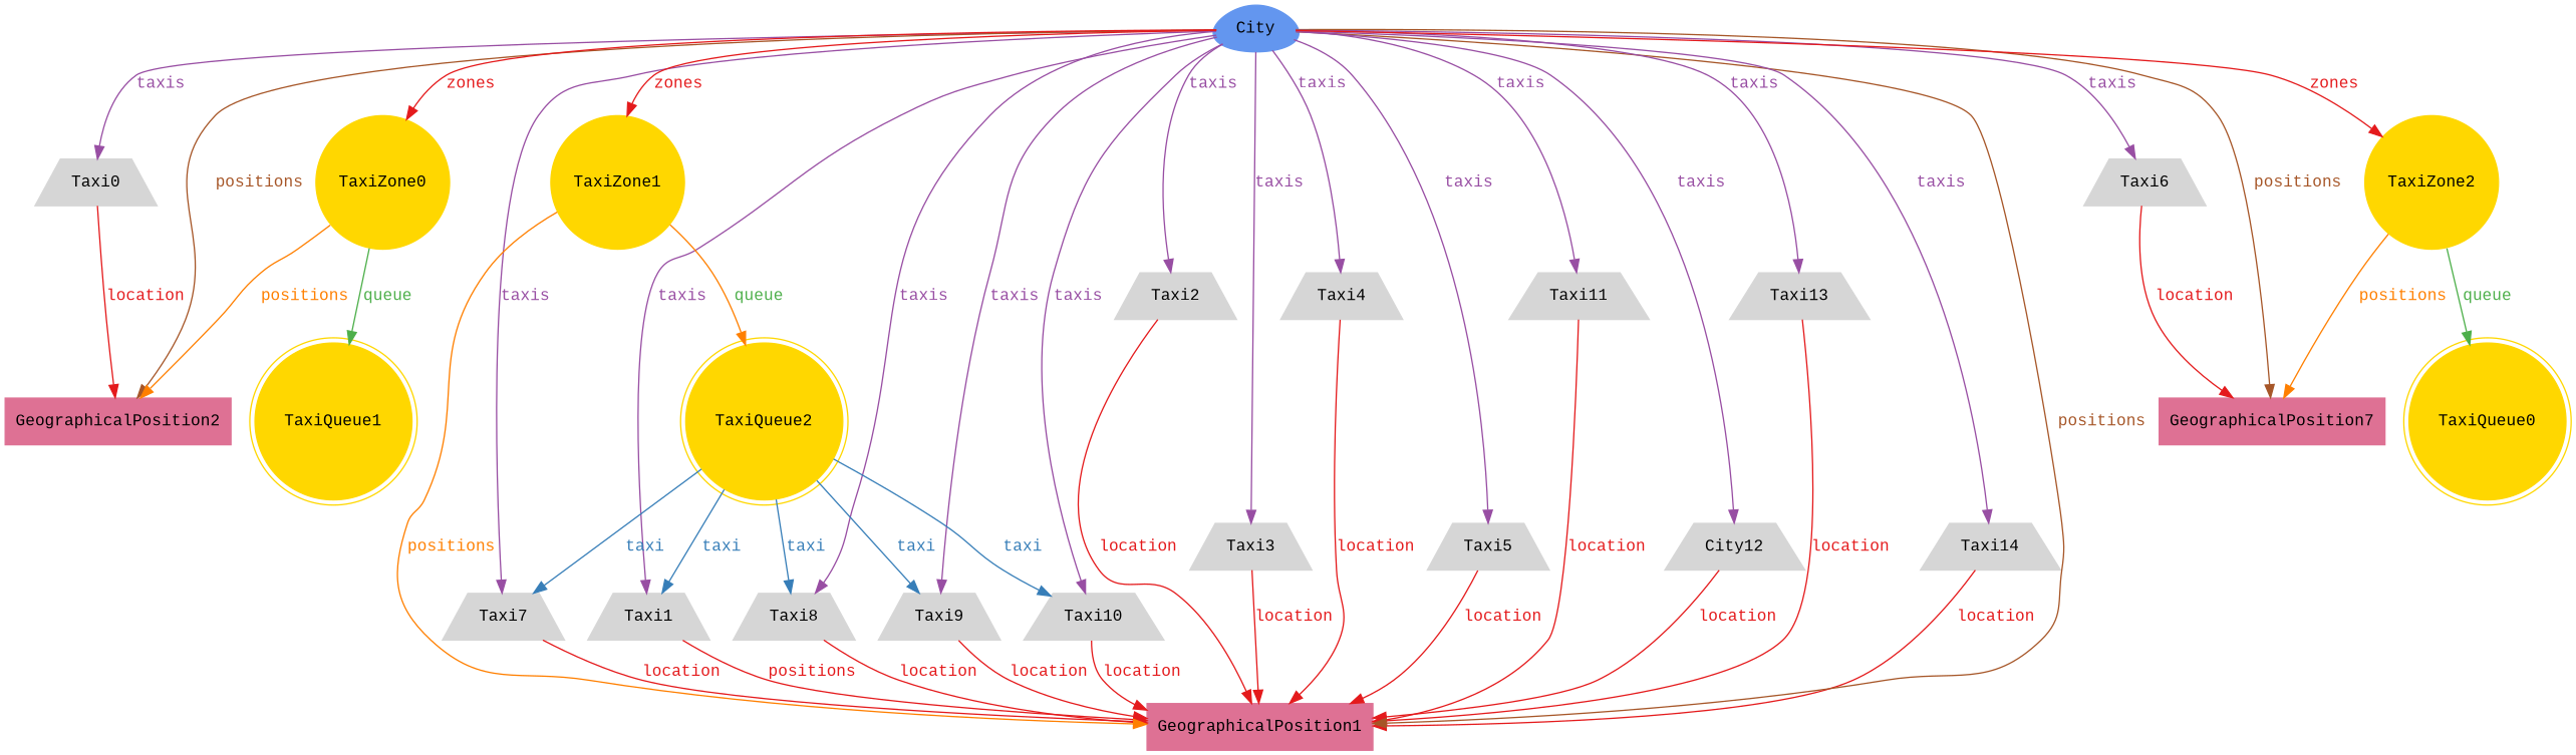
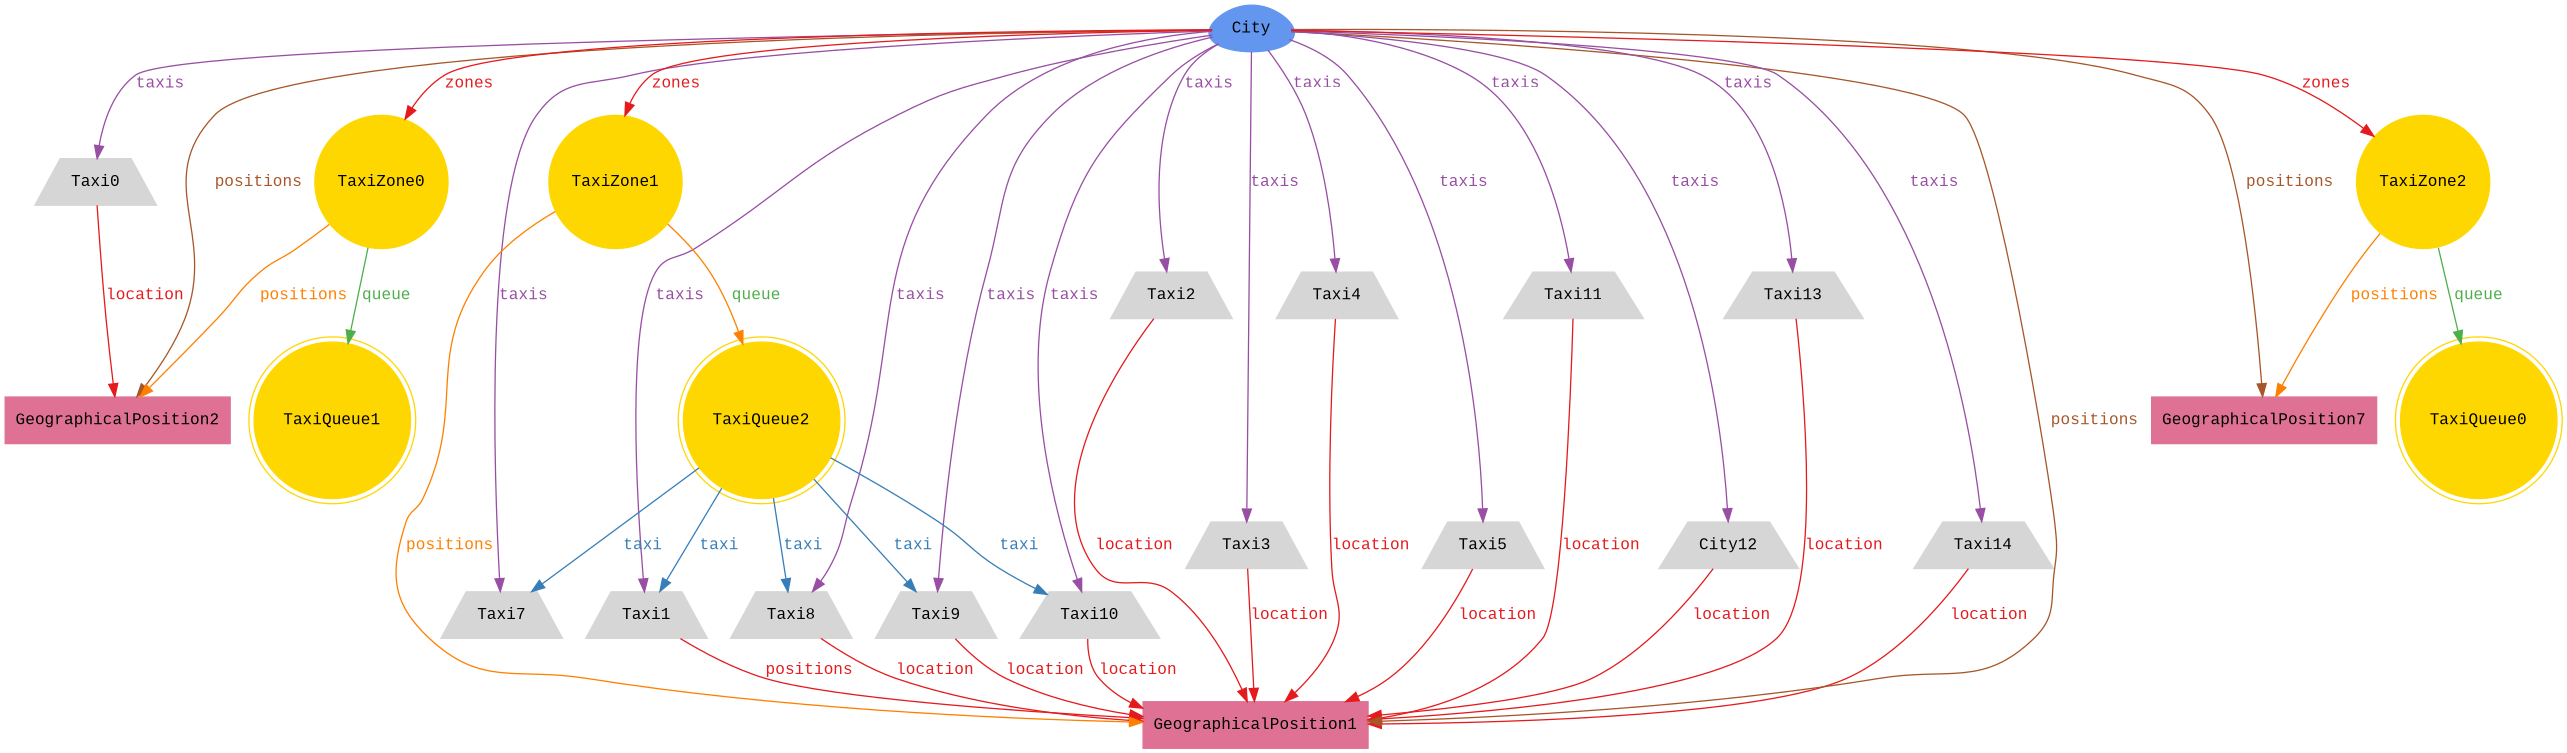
  digraph {
    fontname="Liberation Mono"
    fontsize=12
    rankdir=TB
    node [color="#d6d6d6" fontcolor="#000000" fontname="Liberation Mono" fontsize=12 shape=trapezium style="filled, solid"]
    edge [color="#e41a1c" dir=forward fontcolor="#e41a1c" fontname="Liberation Mono" fontsize=12 style=solid weight=1]
    n1 [label=Taxi0 uuid=Taxi0]
    n2 [color="#de7194" label=GeographicalPosition2 shape=box uuid=GeographicalPosition2]
    n3 [label=Taxi1 uuid=Taxi1]
    n4 [color="#de7194" label=GeographicalPosition1 shape=box uuid=GeographicalPosition1]
    n5 [label=Taxi2 uuid=Taxi2]
    n6 [label=Taxi3 uuid=Taxi3]
    n7 [label=Taxi4 uuid=Taxi4]
    n8 [label=Taxi5 uuid=Taxi5]
-   n9 [label=Taxi6 uuid=Taxi6]
    n10 [color="#de7194" label=GeographicalPosition7 shape=box uuid=GeographicalPosition0]
    n11 [label=Taxi7 uuid=Taxi7]
    n12 [label=Taxi8 uuid=Taxi8]
    n13 [label=Taxi9 uuid=Taxi9]
    n14 [label=Taxi10 uuid=Taxi10]
    n15 [label=Taxi11 uuid=Taxi11]
    n16 [label=City12 uuid=Taxi12]
    n17 [label=Taxi13 uuid=Taxi13]
    n18 [label=Taxi14 uuid=Taxi14]
    n19 [color="#6396ef" label=City shape=egg uuid=City]
    n20 [color="#ffd700" label=TaxiZone0 shape=circle uuid=TaxiZone0]
    n21 [color="#ffd700" label=TaxiZone1 shape=circle uuid=TaxiZone1]
    n22 [color="#ffd700" label=TaxiZone2 shape=circle uuid=TaxiZone2]
    n23 [color="#ffd700" label=TaxiQueue1 shape=doublecircle uuid=TaxiQueue1]
    n24 [color="#ffd700" label=TaxiQueue2 shape=doublecircle uuid=TaxiQueue2]
    n25 [color="#ffd700" label=TaxiQueue0 shape=doublecircle uuid=TaxiQueue0]
    n1 -> n2 [label=location uuid="<Taxi0, GeographicalPosition2>"]
    n3 -> n4 [label=positions uuid="<Taxi1, GeographicalPosition1>"]
    n5 -> n4 [label=location uuid="<Taxi2, GeographicalPosition1>"]
    n6 -> n4 [label=location uuid="<Taxi3, GeographicalPosition1>"]
    n7 -> n4 [label=location uuid="<Taxi4, GeographicalPosition1>"]
    n8 -> n4 [label=location uuid="<Taxi5, GeographicalPosition1>"]
-   n9 -> n10 [label=location uuid="<Taxi6, GeographicalPosition0>"]
-   n11 -> n4 [label=location uuid="<Taxi7, GeographicalPosition1>"]
    n12 -> n4 [label=location uuid="<Taxi8, GeographicalPosition1>"]
    n13 -> n4 [label=location uuid="<Taxi9, GeographicalPosition1>"]
    n14 -> n4 [label=location uuid="<Taxi10, GeographicalPosition1>"]
    n15 -> n4 [label=location uuid="<Taxi11, GeographicalPosition1>"]
    n16 -> n4 [label=location uuid="<Taxi12, GeographicalPosition1>"]
    n17 -> n4 [label=location uuid="<Taxi13, GeographicalPosition1>"]
    n18 -> n4 [label=location uuid="<Taxi14, GeographicalPosition1>"]
    n19 -> n1 [color="#984ea3" fontcolor="#984ea3" label=taxis uuid="<City, Taxi0>"]
    n19 -> n2 [color="#a65628" fontcolor="#a65628" label=positions uuid="<City, GeographicalPosition2>"]
    n19 -> n3 [color="#984ea3" fontcolor="#984ea3" label=taxis uuid="<City, Taxi1>"]
    n19 -> n4 [color="#a65628" fontcolor="#a65628" label=positions uuid="<City, GeographicalPosition1>"]
    n19 -> n5 [color="#984ea3" fontcolor="#984ea3" label=taxis uuid="<City, Taxi2>"]
    n19 -> n6 [color="#984ea3" fontcolor="#984ea3" label=taxis uuid="<City, Taxi3>"]
    n19 -> n7 [color="#984ea3" fontcolor="#984ea3" label=taxis uuid="<City, Taxi4>"]
    n19 -> n8 [color="#984ea3" fontcolor="#984ea3" label=taxis uuid="<City, Taxi5>"]
-   n19 -> n9 [color="#984ea3" fontcolor="#984ea3" label=taxis uuid="<City, Taxi6>"]
    n19 -> n10 [color="#a65628" fontcolor="#a65628" label=positions uuid="<City, GeographicalPosition0>"]
    n19 -> n11 [color="#984ea3" fontcolor="#984ea3" label=taxis uuid="<City, Taxi7>"]
    n19 -> n12 [color="#984ea3" fontcolor="#984ea3" label=taxis uuid="<City, Taxi8>"]
    n19 -> n13 [color="#984ea3" fontcolor="#984ea3" label=taxis uuid="<City, Taxi9>"]
    n19 -> n14 [color="#984ea3" fontcolor="#984ea3" label=taxis uuid="<City, Taxi10>"]
    n19 -> n15 [color="#984ea3" fontcolor="#984ea3" label=taxis uuid="<City, Taxi11>"]
    n19 -> n16 [color="#984ea3" fontcolor="#984ea3" label=taxis uuid="<City, Taxi12>"]
    n19 -> n17 [color="#984ea3" fontcolor="#984ea3" label=taxis uuid="<City, Taxi13>"]
    n19 -> n18 [color="#984ea3" fontcolor="#984ea3" label=taxis uuid="<City, Taxi14>"]
    n19 -> n20 [label=zones uuid="<City, TaxiZone0>"]
    n19 -> n21 [label=zones uuid="<City, TaxiZone1>"]
    n19 -> n22 [label=zones uuid="<City, TaxiZone2>"]
    n20 -> n2 [color="#ff7f00" fontcolor="#ff7f00" label=positions uuid="<TaxiZone0, GeographicalPosition2>"]
    n20 -> n23 [color="#4daf4a" fontcolor="#4daf4a" label=queue uuid="<TaxiZone0, TaxiQueue1>"]
    n21 -> n4 [color="#ff7f00" fontcolor="#ff7f00" label=positions uuid="<TaxiZone1, GeographicalPosition1>"]
    n21 -> n24 [color="#ff7f00" fontcolor="#4daf4a" label=queue uuid="<TaxiZone1, TaxiQueue2>"]
    n22 -> n10 [color="#ff7f00" fontcolor="#ff7f00" label=positions uuid="<TaxiZone2, GeographicalPosition0>"]
    n22 -> n25 [color="#4daf4a" fontcolor="#4daf4a" label=queue uuid="<TaxiZone2, TaxiQueue0>"]
    n24 -> n3 [color="#377eb8" fontcolor="#377eb8" label=taxi uuid="<TaxiQueue2, Taxi1>"]
    n24 -> n11 [color="#377eb8" fontcolor="#377eb8" label=taxi uuid="<TaxiQueue2, Taxi7>"]
    n24 -> n12 [color="#377eb8" fontcolor="#377eb8" label=taxi uuid="<TaxiQueue2, Taxi8>"]
    n24 -> n13 [color="#377eb8" fontcolor="#377eb8" label=taxi uuid="<TaxiQueue2, Taxi9>"]
    n24 -> n14 [color="#377eb8" fontcolor="#377eb8" label=taxi uuid="<TaxiQueue2, Taxi10>"]
  }
